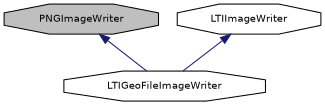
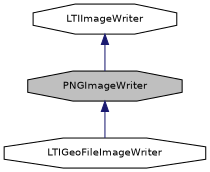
  digraph {
    node [color=black fontname=Helvetica fontsize=10 shape=octagon]
    edge [color=midnightblue dir=back fontname=Helvetica fontsize=10 labelfontname=Helvetica labelfontsize=10 style=solid]
    n1 [fillcolor=grey75 fontcolor=black height=0.2 label=PNGImageWriter style=filled width=0.4]
    n2 [height=0.2 label=LTIGeoFileImageWriter width=0.4]
    n3 [height=0.2 label=LTIImageWriter width=0.4]
    n1 -> n2
-   n3 -> n2
+   n3 -> n1
  }
